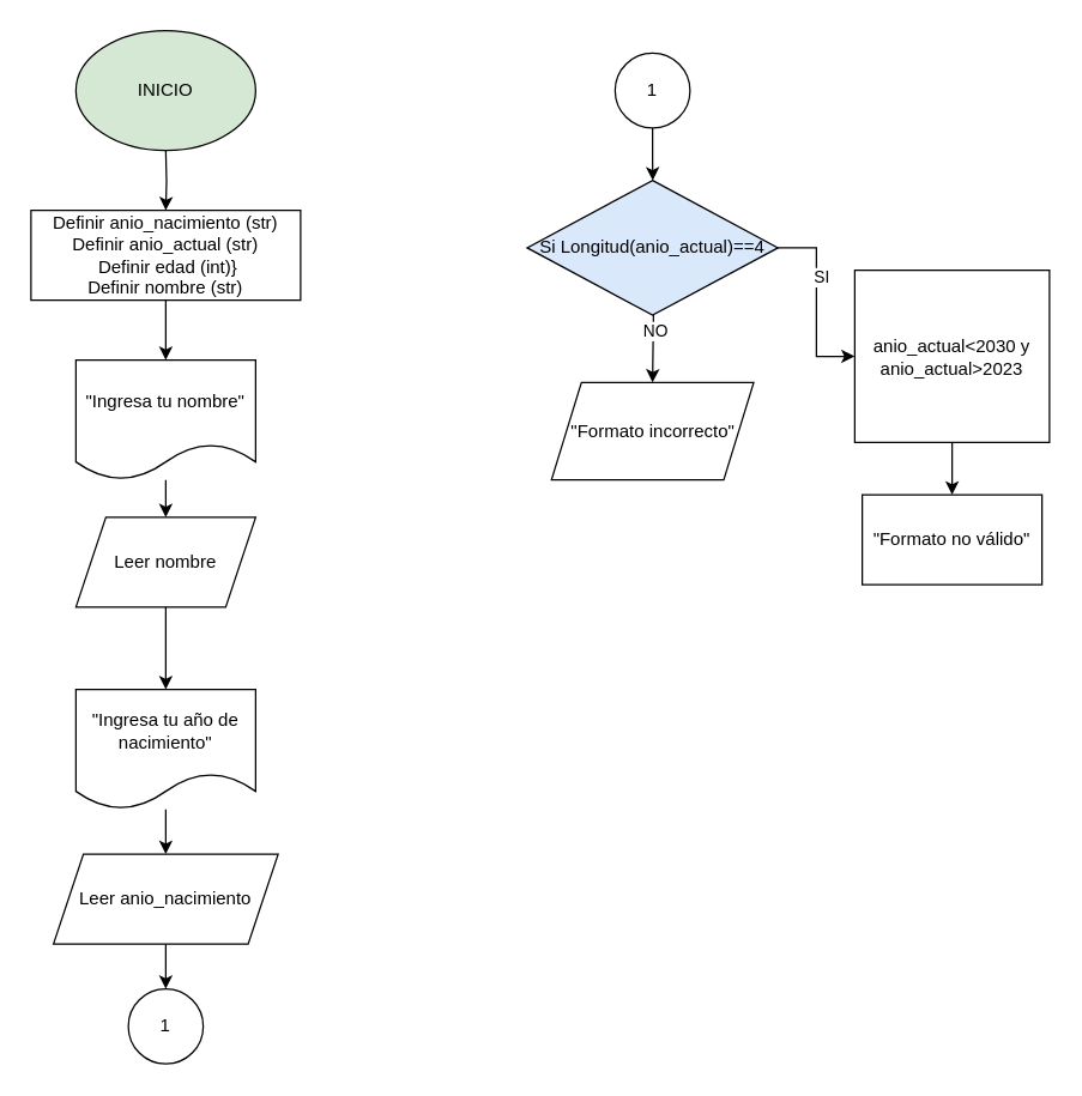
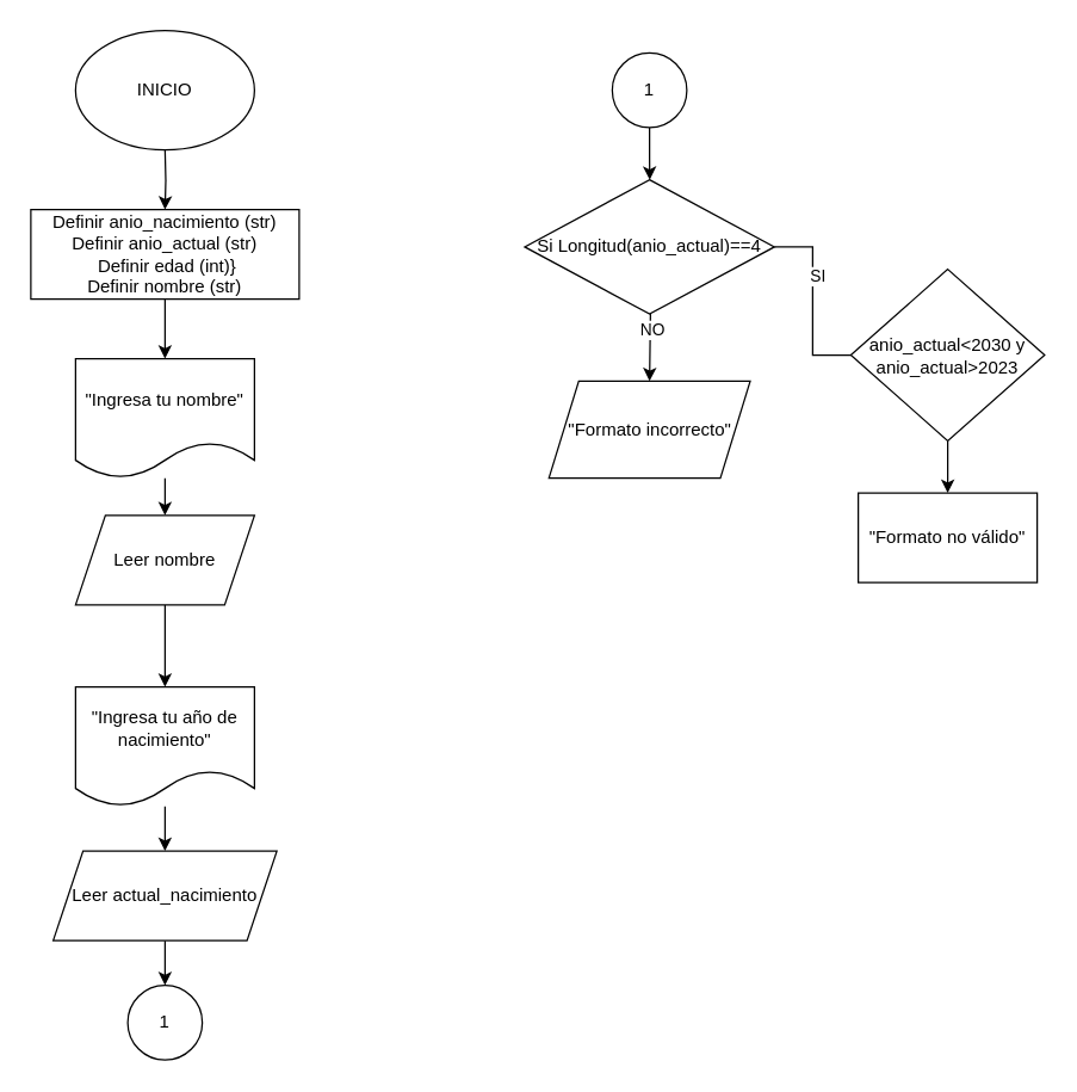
  <mxCell id="0" />
  <mxCell id="1" parent="0" />
  <mxCell id="2" value="" style="edgeStyle=orthogonalEdgeStyle;rounded=0;orthogonalLoop=1;jettySize=auto;html=1;" edge="1" parent="1"><mxGeometry relative="1" as="geometry"><mxPoint x="110" y="100" as="sourcePoint" /><mxPoint x="110" y="140" as="targetPoint" /></mxGeometry></mxCell>
- <mxCell id="3" value="INICIO" style="ellipse;whiteSpace=wrap;html=1;fillColor=#d5e8d4;" vertex="1" parent="1"><mxGeometry x="50" y="20" width="120" height="80" as="geometry" /></mxCell>
+ <mxCell id="3" value="INICIO" style="ellipse;whiteSpace=wrap;html=1;" vertex="1" parent="1"><mxGeometry x="50" y="20" width="120" height="80" as="geometry" /></mxCell>
  <mxCell id="4" value="" style="edgeStyle=orthogonalEdgeStyle;rounded=0;orthogonalLoop=1;jettySize=auto;html=1;" edge="1" parent="1" source="5"><mxGeometry relative="1" as="geometry"><mxPoint x="110" y="240" as="targetPoint" /></mxGeometry></mxCell>
  <mxCell id="5" value="Definir anio_nacimiento (str)&lt;br&gt;Definir anio_actual (str)&lt;br&gt;&amp;nbsp;Definir edad (int)}&lt;br&gt;Definir nombre (str)" style="rounded=0;whiteSpace=wrap;html=1;" vertex="1" parent="1"><mxGeometry x="20" y="140" width="180" height="60" as="geometry" /></mxCell>
  <mxCell id="6" value="" style="edgeStyle=orthogonalEdgeStyle;rounded=0;orthogonalLoop=1;jettySize=auto;html=1;" edge="1" parent="1" source="7" target="9"><mxGeometry relative="1" as="geometry" /></mxCell>
  <mxCell id="7" value="&quot;Ingresa tu nombre&quot;" style="shape=document;whiteSpace=wrap;html=1;boundedLbl=1;rounded=0;" vertex="1" parent="1"><mxGeometry x="50" y="240" width="120" height="80" as="geometry" /></mxCell>
  <mxCell id="8" value="" style="edgeStyle=orthogonalEdgeStyle;rounded=0;orthogonalLoop=1;jettySize=auto;html=1;" edge="1" parent="1" source="9" target="11"><mxGeometry relative="1" as="geometry" /></mxCell>
  <mxCell id="9" value="Leer nombre" style="shape=parallelogram;perimeter=parallelogramPerimeter;whiteSpace=wrap;html=1;fixedSize=1;rounded=0;" vertex="1" parent="1"><mxGeometry x="50" y="345" width="120" height="60" as="geometry" /></mxCell>
  <mxCell id="10" value="" style="edgeStyle=orthogonalEdgeStyle;rounded=0;orthogonalLoop=1;jettySize=auto;html=1;" edge="1" parent="1" source="11" target="13"><mxGeometry relative="1" as="geometry" /></mxCell>
  <mxCell id="11" value="&quot;Ingresa tu año de nacimiento&quot;" style="shape=document;whiteSpace=wrap;html=1;boundedLbl=1;rounded=0;" vertex="1" parent="1"><mxGeometry x="50" y="460" width="120" height="80" as="geometry" /></mxCell>
  <mxCell id="12" value="" style="edgeStyle=orthogonalEdgeStyle;rounded=0;orthogonalLoop=1;jettySize=auto;html=1;" edge="1" parent="1" source="13" target="14"><mxGeometry relative="1" as="geometry" /></mxCell>
- <mxCell id="13" value="Leer anio_nacimiento" style="shape=parallelogram;perimeter=parallelogramPerimeter;whiteSpace=wrap;html=1;fixedSize=1;rounded=0;" vertex="1" parent="1"><mxGeometry x="35" y="570" width="150" height="60" as="geometry" /></mxCell>
+ <mxCell id="13" value="Leer actual_nacimiento" style="shape=parallelogram;perimeter=parallelogramPerimeter;whiteSpace=wrap;html=1;fixedSize=1;rounded=0;" vertex="1" parent="1"><mxGeometry x="35" y="570" width="150" height="60" as="geometry" /></mxCell>
  <mxCell id="14" value="1" style="ellipse;whiteSpace=wrap;html=1;rounded=0;" vertex="1" parent="1"><mxGeometry x="85" y="660" width="50" height="50" as="geometry" /></mxCell>
  <mxCell id="15" value="" style="edgeStyle=orthogonalEdgeStyle;rounded=0;orthogonalLoop=1;jettySize=auto;html=1;" edge="1" parent="1" source="16" target="21"><mxGeometry relative="1" as="geometry" /></mxCell>
  <mxCell id="16" value="1" style="ellipse;whiteSpace=wrap;html=1;rounded=0;" vertex="1" parent="1"><mxGeometry x="410" y="35" width="50" height="50" as="geometry" /></mxCell>
- <mxCell id="17" value="" style="edgeStyle=orthogonalEdgeStyle;rounded=0;orthogonalLoop=1;jettySize=auto;html=1;" edge="1" parent="1" source="21" target="23"><mxGeometry relative="1" as="geometry" /></mxCell>
+ <mxCell id="17" value="" style="edgeStyle=orthogonalEdgeStyle;rounded=0;orthogonalLoop=1;jettySize=auto;html=1;endArrow=none;" edge="1" parent="1" source="21" target="23"><mxGeometry relative="1" as="geometry" /></mxCell>
  <mxCell id="18" value="SI" style="edgeLabel;html=1;align=center;verticalAlign=middle;resizable=0;points=[];" vertex="1" connectable="0" parent="17"><mxGeometry x="-0.278" y="3" relative="1" as="geometry"><mxPoint as="offset" /></mxGeometry></mxCell>
  <mxCell id="19" value="" style="edgeStyle=orthogonalEdgeStyle;rounded=0;orthogonalLoop=1;jettySize=auto;html=1;" edge="1" parent="1" target="24"><mxGeometry relative="1" as="geometry"><mxPoint x="435.1" y="164.976" as="sourcePoint" /></mxGeometry></mxCell>
  <mxCell id="20" value="NO" style="edgeLabel;html=1;align=center;verticalAlign=middle;resizable=0;points=[];" vertex="1" connectable="0" parent="19"><mxGeometry x="0.227" y="1" relative="1" as="geometry"><mxPoint as="offset" /></mxGeometry></mxCell>
- <mxCell id="21" value="Si Longitud(anio_actual)==4" style="rhombus;whiteSpace=wrap;html=1;rounded=0;fillColor=#dae8fc;" vertex="1" parent="1"><mxGeometry x="351.25" y="120" width="167.5" height="90" as="geometry" /></mxCell>
+ <mxCell id="21" value="Si Longitud(anio_actual)==4" style="rhombus;whiteSpace=wrap;html=1;rounded=0;" vertex="1" parent="1"><mxGeometry x="351.25" y="120" width="167.5" height="90" as="geometry" /></mxCell>
  <mxCell id="22" value="" style="edgeStyle=orthogonalEdgeStyle;rounded=0;orthogonalLoop=1;jettySize=auto;html=1;" edge="1" parent="1" source="23" target="25"><mxGeometry relative="1" as="geometry" /></mxCell>
- <mxCell id="23" value="anio_actual&amp;lt;2030 y anio_actual&amp;gt;2023" style="whiteSpace=wrap;html=1;rounded=0;" vertex="1" parent="1"><mxGeometry x="570" y="180" width="130" height="115" as="geometry" /></mxCell>
+ <mxCell id="23" value="anio_actual&amp;lt;2030 y anio_actual&amp;gt;2023" style="rhombus;whiteSpace=wrap;html=1;rounded=0;" vertex="1" parent="1"><mxGeometry x="570" y="180" width="130" height="115" as="geometry" /></mxCell>
  <mxCell id="24" value="&quot;Formato incorrecto&quot;" style="shape=parallelogram;perimeter=parallelogramPerimeter;whiteSpace=wrap;html=1;fixedSize=1;rounded=0;" vertex="1" parent="1"><mxGeometry x="367.5" y="255" width="135" height="65" as="geometry" /></mxCell>
  <mxCell id="25" value="&quot;Formato no válido&quot;" style="whiteSpace=wrap;html=1;rounded=0;" vertex="1" parent="1"><mxGeometry x="575" y="330" width="120" height="60" as="geometry" /></mxCell>
